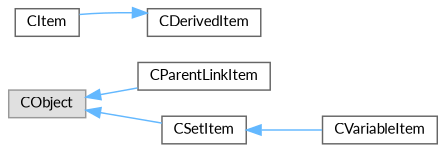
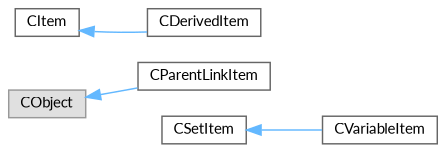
  digraph {
    fontname=Lato
    rankdir=LR
    node [color=grey40 fillcolor=white fontname=Lato fontsize=10 shape=box style=filled]
    edge [color=steelblue1 dir=back fontname=Lato fontsize=10 labelfontname=Helvetica labelfontsize=10 style=solid]
    n1 [color=grey60 fillcolor="#E0E0E0" height=0.2 label=CObject width=0.4]
    n2 [height=0.2 label=CParentLinkItem width=0.4]
    n3 [height=0.2 label=CSetItem width=0.4]
    n4 [height=0.2 label=CItem width=0.4]
    n5 [height=0.2 label=CDerivedItem width=0.4]
    n6 [height=0.2 label=CVariableItem width=0.4]
    n1 -> n2
-   n1 -> n3
    n3 -> n6
-   n5 -> n4
+   n4 -> n5
  }
